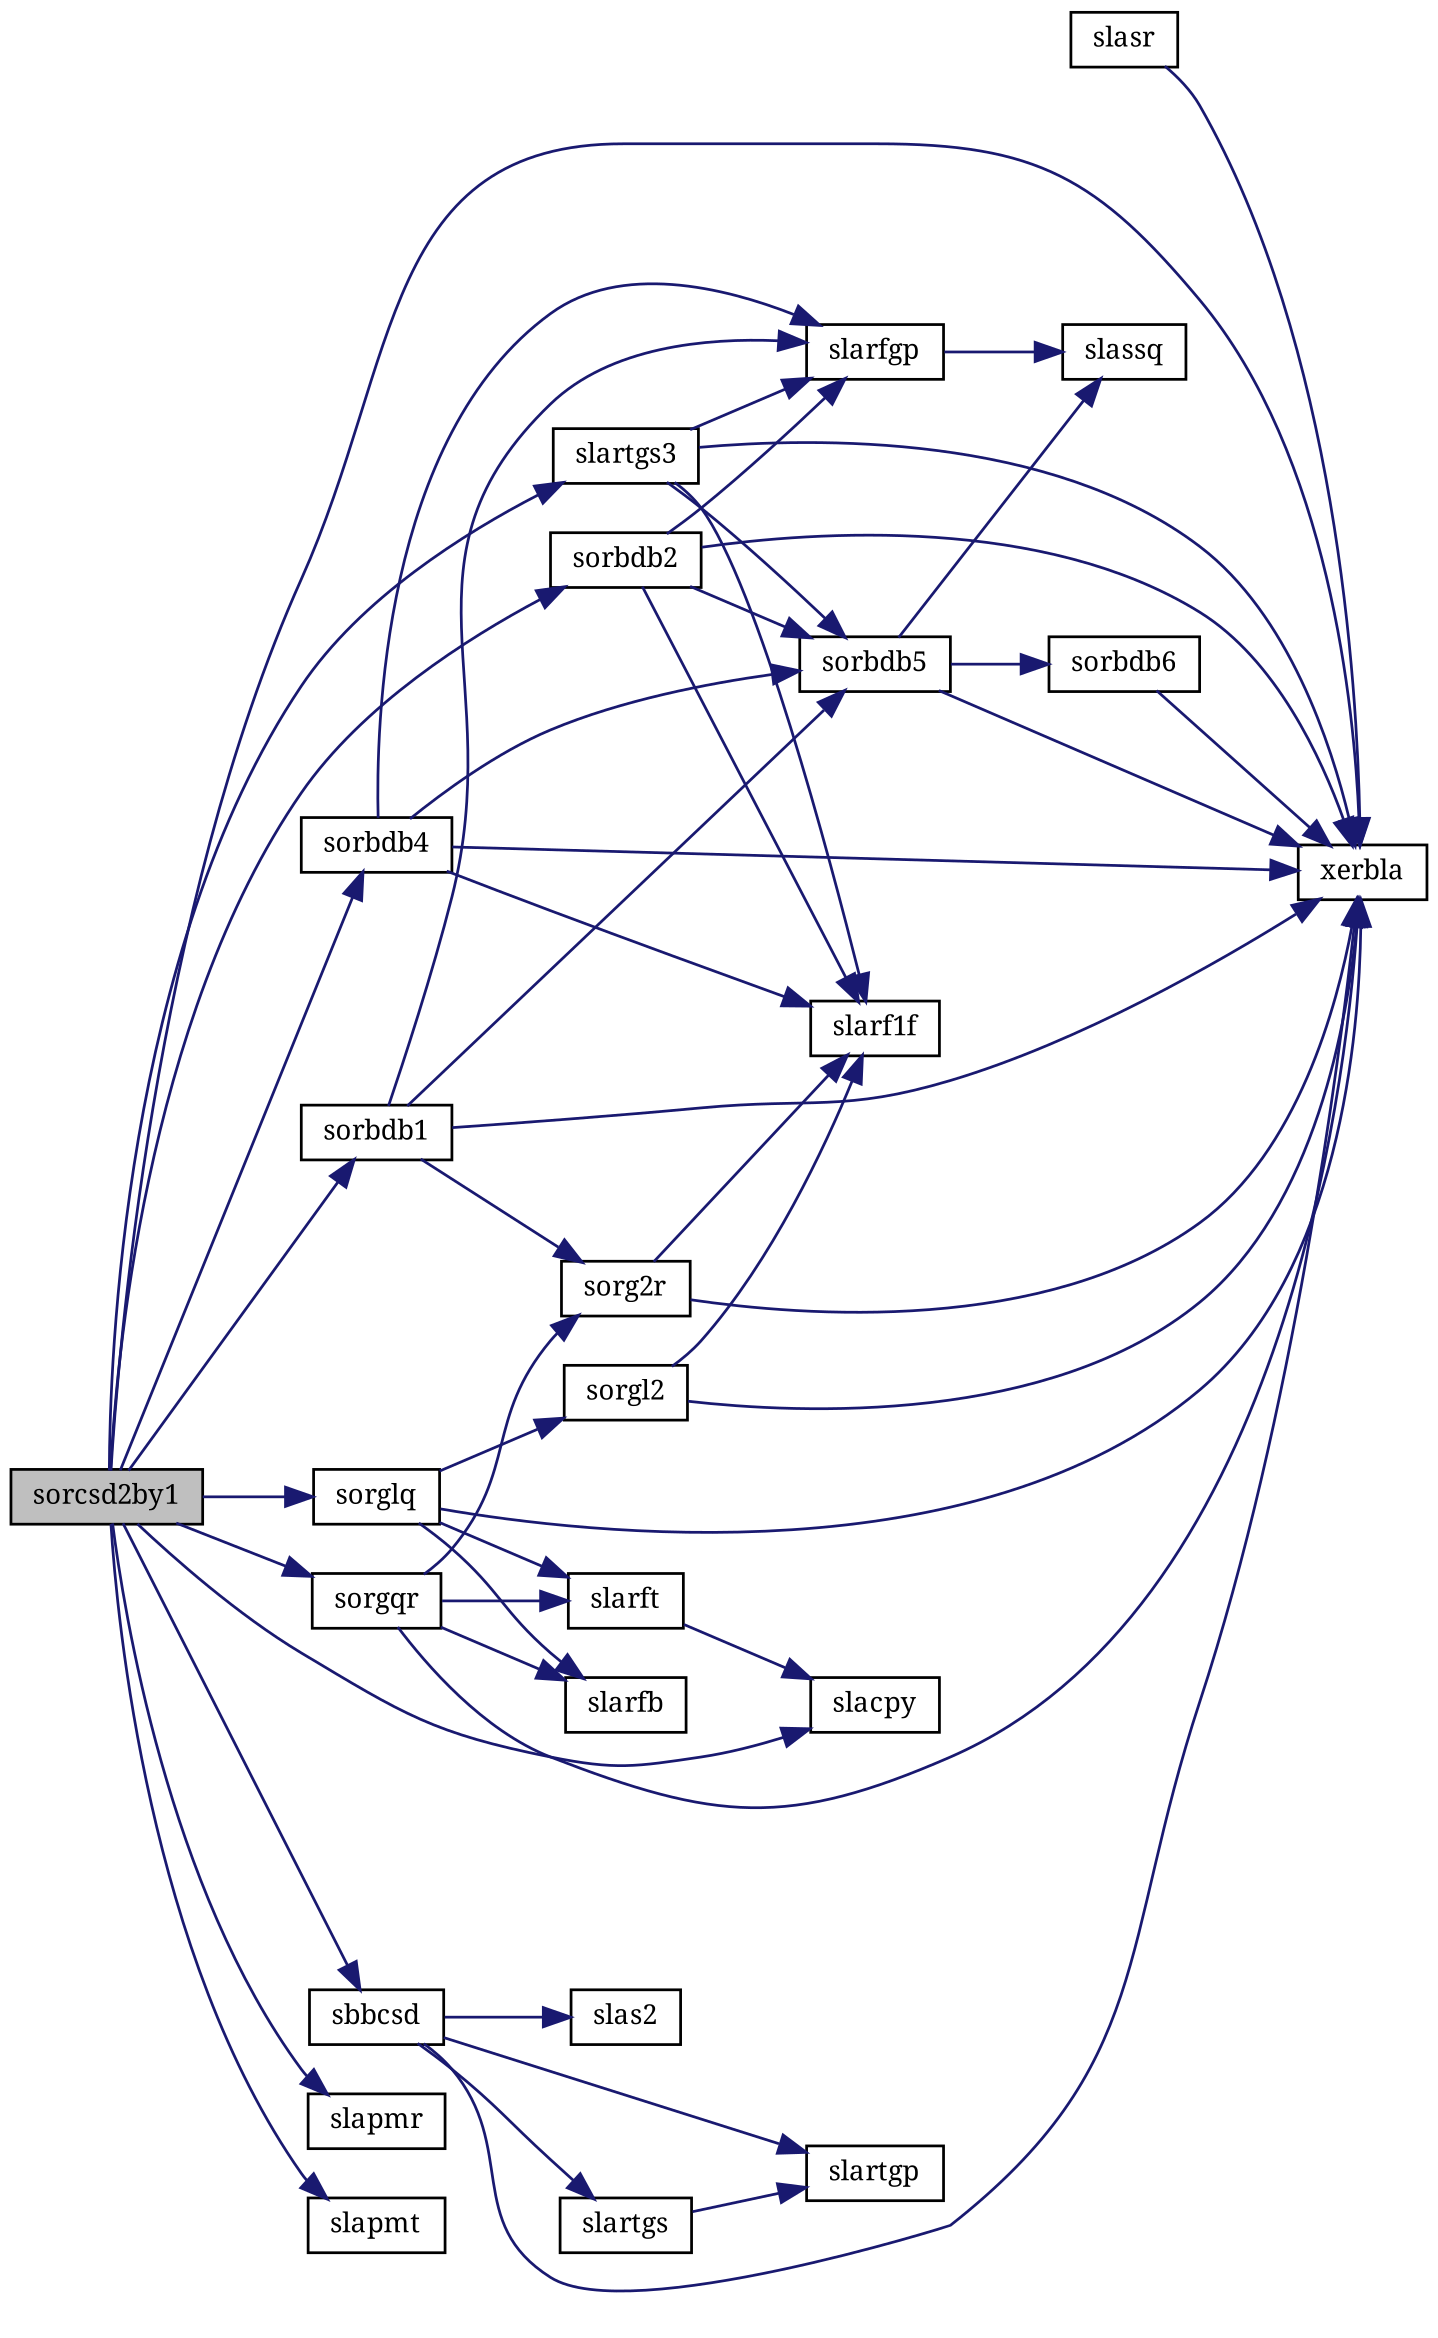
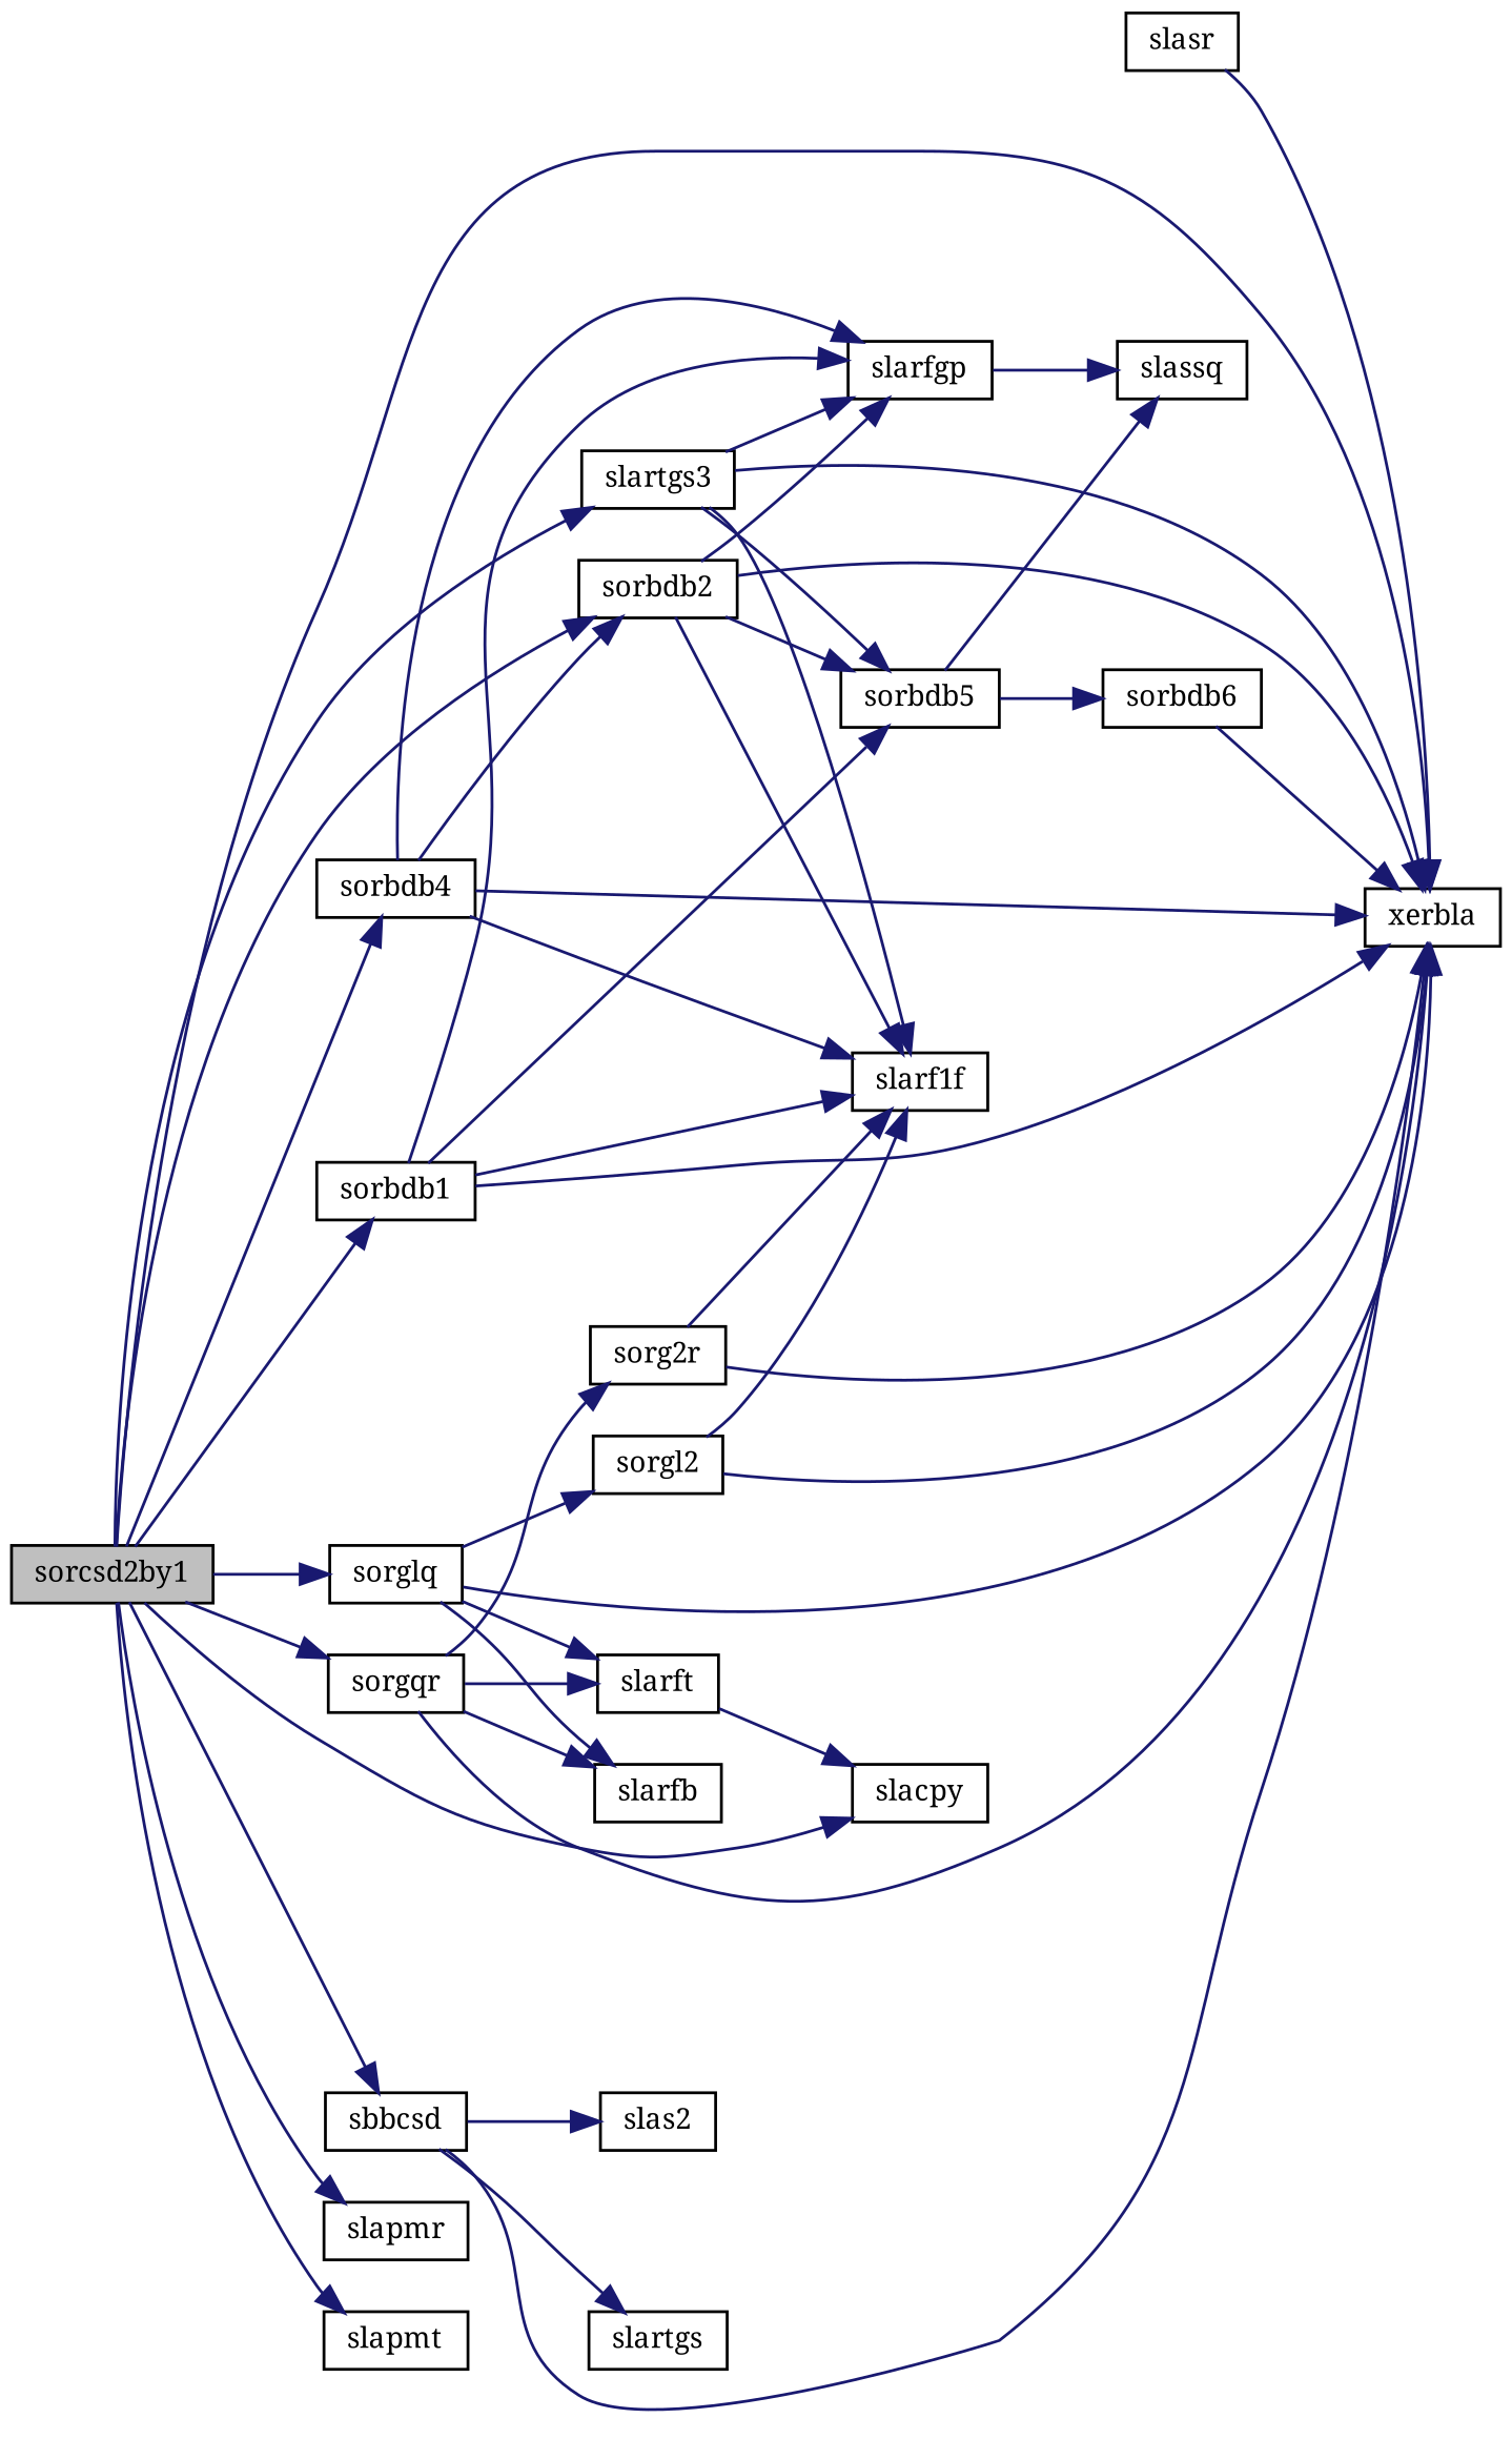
  digraph {
    fontname="Noto Serif"
    rankdir=LR
    node [color=black fillcolor=white fontname="Noto Serif" fontsize=10 shape=record style=filled]
    edge [color=midnightblue fontname="Noto Serif" fontsize=10 labelfontname=Helvetica labelfontsize=10 style=solid]
    n1 [fillcolor=grey75 fontcolor=black height=0.2 label=sorcsd2by1 width=0.4]
    n2 [height=0.2 label=sbbcsd width=0.4]
    n3 [height=0.2 label=xerbla width=0.4]
    n4 [height=0.2 label=slacpy width=0.4]
    n5 [height=0.2 label=slapmr width=0.4]
    n6 [height=0.2 label=slapmt width=0.4]
    n7 [height=0.2 label=sorbdb1 width=0.4]
    n8 [height=0.2 label=sorbdb2 width=0.4]
    n9 [height=0.2 label=slartgs3 width=0.4]
    n10 [height=0.2 label=sorbdb4 width=0.4]
    n11 [height=0.2 label=sorglq width=0.4]
    n12 [height=0.2 label=sorgqr width=0.4]
-   n13 [height=0.2 label=slartgp width=0.4]
    n14 [height=0.2 label=slartgs width=0.4]
    n15 [height=0.2 label=slas2 width=0.4]
    n16 [height=0.2 label=slarf1f width=0.4]
    n17 [height=0.2 label=slarfgp width=0.4]
    n18 [height=0.2 label=sorbdb5 width=0.4]
    n19 [height=0.2 label=slarfb width=0.4]
    n20 [height=0.2 label=slarft width=0.4]
    n21 [height=0.2 label=sorgl2 width=0.4]
    n22 [height=0.2 label=sorg2r width=0.4]
    n23 [height=0.2 label=slasr width=0.4]
    n24 [height=0.2 label=slassq width=0.4]
    n25 [height=0.2 label=sorbdb6 width=0.4]
    n1 -> n2
    n1 -> n3
    n1 -> n4
    n1 -> n5
    n1 -> n6
    n1 -> n7
    n1 -> n8
    n1 -> n9
    n1 -> n10
    n1 -> n11
    n1 -> n12
    n2 -> n3
-   n2 -> n13
    n2 -> n14
    n2 -> n15
    n7 -> n3
-   n7 -> n22
+   n7 -> n16
    n7 -> n17
    n7 -> n18
    n8 -> n3
    n8 -> n16
    n8 -> n17
    n8 -> n18
    n9 -> n3
    n9 -> n16
    n9 -> n17
    n9 -> n18
    n10 -> n3
    n10 -> n16
    n10 -> n17
-   n10 -> n18
+   n10 -> n8
    n11 -> n3
    n11 -> n19
    n11 -> n20
    n11 -> n21
    n12 -> n3
    n12 -> n19
    n12 -> n20
    n12 -> n22
-   n14 -> n13
    n17 -> n24
-   n18 -> n3
    n18 -> n24
    n18 -> n25
    n20 -> n4
    n21 -> n3
    n21 -> n16
    n22 -> n3
    n22 -> n16
    n23 -> n3
    n25 -> n3
  }
